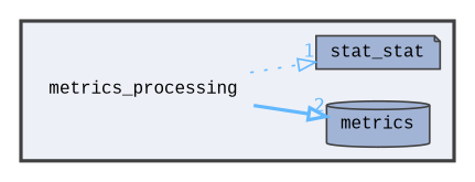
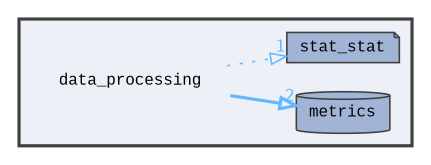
  digraph {
    compound=true
    fontname="Liberation Mono"
    rankdir=LR
    node [fontname="Liberation Mono" fontsize=10 color=grey25 fillcolor="#a2b4d6" style=filled]
    edge [arrowhead=onormal color=steelblue1 fontcolor=steelblue1 fontname="Liberation Mono" fontsize=10 labeldistance=1.5 labelfontname=Helvetica labelfontsize=10]
-   n1 [height=0.2 label=metrics_processing shape=plaintext width=0.4 color="" fillcolor="" style=""]
+   n1 [height=0.2 label=data_processing shape=plaintext width=0.4 color="" fillcolor="" style=""]
    n2 [height=0.2 label=metrics shape=cylinder width=0.4]
    n3 [height=0.2 label=stat_stat shape=note width=0.4]
    subgraph cluster_1 {
      bgcolor="#edf0f7"
      fontsize=10
      pencolor=grey25
      style="filled,bold"
      n1
      n2
      n3
    }
    n1 -> n2 [headlabel=2 style=bold]
    n1 -> n3 [headlabel=1 style=dotted]
  }
